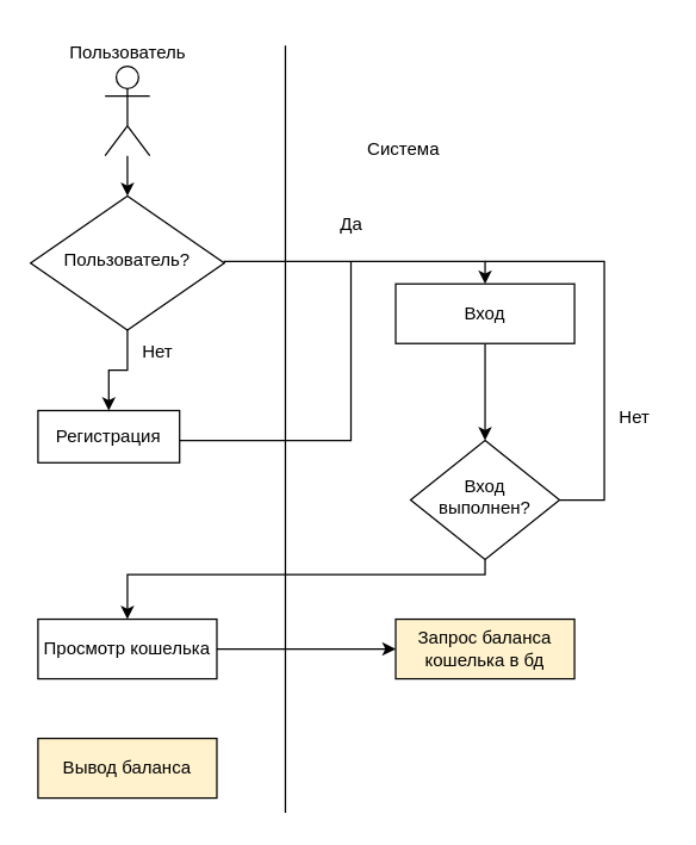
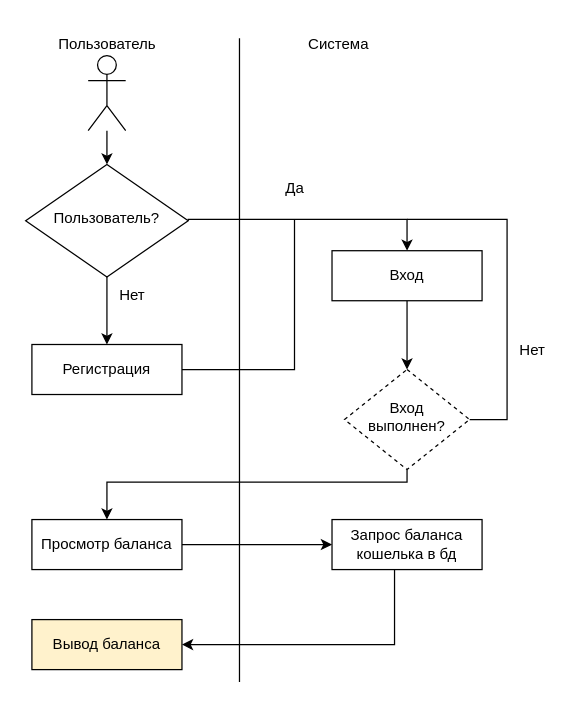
  <mxCell id="0" />
  <mxCell id="1" parent="0" />
  <mxCell id="2" style="edgeStyle=orthogonalEdgeStyle;rounded=0;orthogonalLoop=1;jettySize=auto;html=1;entryX=0.5;entryY=0;entryDx=0;entryDy=0;exitX=1;exitY=0.5;exitDx=0;exitDy=0;" parent="1" source="4" target="6" edge="1"><mxGeometry relative="1" as="geometry"><Array as="points"><mxPoint x="150" y="175" /><mxPoint x="325" y="175" /></Array></mxGeometry></mxCell>
  <mxCell id="3" style="edgeStyle=orthogonalEdgeStyle;rounded=0;orthogonalLoop=1;jettySize=auto;html=1;entryX=0.5;entryY=0;entryDx=0;entryDy=0;" parent="1" source="4" target="17" edge="1"><mxGeometry relative="1" as="geometry" /></mxCell>
  <mxCell id="4" value="Пользователь?" style="rhombus;whiteSpace=wrap;html=1;shadow=0;fontFamily=Helvetica;fontSize=12;align=center;strokeWidth=1;spacing=6;spacingTop=-4;" parent="1" vertex="1"><mxGeometry x="20" y="131" width="130" height="90" as="geometry" /></mxCell>
  <mxCell id="5" style="edgeStyle=orthogonalEdgeStyle;rounded=0;orthogonalLoop=1;jettySize=auto;html=1;entryX=0.5;entryY=0;entryDx=0;entryDy=0;" parent="1" source="6" target="15" edge="1"><mxGeometry relative="1" as="geometry" /></mxCell>
- <mxCell id="6" value="Вход" style="rounded=0;whiteSpace=wrap;html=1;fontSize=12;glass=0;strokeWidth=1;shadow=0;" parent="1" vertex="1"><mxGeometry x="265" y="190" width="120" height="40" as="geometry" /></mxCell>
+ <mxCell id="6" value="Вход" style="rounded=0;whiteSpace=wrap;html=1;fontSize=12;glass=0;strokeWidth=1;shadow=0;" parent="1" vertex="1"><mxGeometry x="265" y="200" width="120" height="40" as="geometry" /></mxCell>
  <mxCell id="7" value="" style="edgeStyle=orthogonalEdgeStyle;rounded=0;orthogonalLoop=1;jettySize=auto;html=1;" parent="1" source="8" target="4" edge="1"><mxGeometry relative="1" as="geometry" /></mxCell>
  <mxCell id="8" value="" style="shape=umlActor;verticalLabelPosition=bottom;verticalAlign=top;html=1;outlineConnect=0;" parent="1" vertex="1"><mxGeometry x="70" y="44" width="30" height="60" as="geometry" /></mxCell>
  <mxCell id="9" value="Пользователь" style="text;html=1;align=center;verticalAlign=middle;resizable=0;points=[];autosize=1;strokeColor=none;fillColor=none;" parent="1" vertex="1"><mxGeometry x="30" y="20" width="110" height="30" as="geometry" /></mxCell>
- <mxCell id="10" value="&lt;div&gt;Система&lt;/div&gt;" style="text;html=1;align=center;verticalAlign=middle;resizable=0;points=[];autosize=1;strokeColor=none;fillColor=none;" parent="1" vertex="1"><mxGeometry x="235" y="85" width="70" height="30" as="geometry" /></mxCell>
+ <mxCell id="10" value="&lt;div&gt;Система&lt;/div&gt;" style="text;html=1;align=center;verticalAlign=middle;resizable=0;points=[];autosize=1;strokeColor=none;fillColor=none;" parent="1" vertex="1"><mxGeometry x="235" y="20" width="70" height="30" as="geometry" /></mxCell>
  <mxCell id="11" value="" style="endArrow=none;html=1;rounded=0;" parent="1" edge="1"><mxGeometry width="50" height="50" relative="1" as="geometry"><mxPoint x="191" y="545" as="sourcePoint" /><mxPoint x="191" y="30" as="targetPoint" /></mxGeometry></mxCell>
  <mxCell id="12" value="Да " style="text;html=1;align=center;verticalAlign=middle;resizable=0;points=[];autosize=1;strokeColor=none;fillColor=none;" parent="1" vertex="1"><mxGeometry x="215" y="135" width="40" height="30" as="geometry" /></mxCell>
  <mxCell id="13" style="edgeStyle=orthogonalEdgeStyle;rounded=0;orthogonalLoop=1;jettySize=auto;html=1;endArrow=none;endFill=0;" parent="1" source="15" edge="1"><mxGeometry relative="1" as="geometry"><Array as="points"><mxPoint x="405" y="335" /><mxPoint x="405" y="175" /></Array><mxPoint x="325" y="175" as="targetPoint" /></mxGeometry></mxCell>
  <mxCell id="14" style="edgeStyle=orthogonalEdgeStyle;rounded=0;orthogonalLoop=1;jettySize=auto;html=1;exitX=0.5;exitY=1;exitDx=0;exitDy=0;" parent="1" source="15" target="21" edge="1"><mxGeometry relative="1" as="geometry"><Array as="points"><mxPoint x="325" y="385" /><mxPoint x="85" y="385" /></Array></mxGeometry></mxCell>
- <mxCell id="15" value="Вход выполнен?" style="rhombus;whiteSpace=wrap;html=1;shadow=0;fontFamily=Helvetica;fontSize=12;align=center;strokeWidth=1;spacing=6;spacingTop=-4;" parent="1" vertex="1"><mxGeometry x="275" y="295" width="100" height="80" as="geometry" /></mxCell>
+ <mxCell id="15" value="Вход выполнен?" style="rhombus;whiteSpace=wrap;html=1;shadow=0;fontFamily=Helvetica;fontSize=12;align=center;strokeWidth=1;spacing=6;spacingTop=-4;dashed=1;" parent="1" vertex="1"><mxGeometry x="275" y="295" width="100" height="80" as="geometry" /></mxCell>
  <mxCell id="16" style="edgeStyle=orthogonalEdgeStyle;rounded=0;orthogonalLoop=1;jettySize=auto;html=1;endArrow=none;endFill=0;" parent="1" source="17" edge="1"><mxGeometry relative="1" as="geometry"><Array as="points"><mxPoint x="235" y="295" /><mxPoint x="235" y="175" /></Array><mxPoint x="235" y="175" as="targetPoint" /></mxGeometry></mxCell>
- <mxCell id="17" value="Регистрация" style="rounded=0;whiteSpace=wrap;html=1;fontSize=12;glass=0;strokeWidth=1;shadow=0;" parent="1" vertex="1"><mxGeometry x="25" y="275" width="95" height="35" as="geometry" /></mxCell>
+ <mxCell id="17" value="Регистрация" style="rounded=0;whiteSpace=wrap;html=1;fontSize=12;glass=0;strokeWidth=1;shadow=0;" parent="1" vertex="1"><mxGeometry x="25" y="275" width="120" height="40" as="geometry" /></mxCell>
  <mxCell id="18" value="Нет" style="text;html=1;align=center;verticalAlign=middle;resizable=0;points=[];autosize=1;strokeColor=none;fillColor=none;" parent="1" vertex="1"><mxGeometry x="85" y="221" width="40" height="30" as="geometry" /></mxCell>
  <mxCell id="19" value="Нет" style="text;html=1;align=center;verticalAlign=middle;resizable=0;points=[];autosize=1;strokeColor=none;fillColor=none;" parent="1" vertex="1"><mxGeometry x="405" y="265" width="40" height="30" as="geometry" /></mxCell>
  <mxCell id="20" style="edgeStyle=orthogonalEdgeStyle;rounded=0;orthogonalLoop=1;jettySize=auto;html=1;entryX=0;entryY=0.5;entryDx=0;entryDy=0;" parent="1" source="21" target="23" edge="1"><mxGeometry relative="1" as="geometry" /></mxCell>
- <mxCell id="21" value="Просмотр кошелька" style="rounded=0;whiteSpace=wrap;html=1;" parent="1" vertex="1"><mxGeometry x="25" y="415" width="120" height="40" as="geometry" /></mxCell>
- <mxCell id="23" value="Запрос баланса кошелька в бд" style="rounded=0;whiteSpace=wrap;html=1;fillColor=#fff2cc;" parent="1" vertex="1"><mxGeometry x="265" y="415" width="120" height="40" as="geometry" /></mxCell>
+ <mxCell id="21" value="Просмотр баланса" style="rounded=0;whiteSpace=wrap;html=1;" parent="1" vertex="1"><mxGeometry x="25" y="415" width="120" height="40" as="geometry" /></mxCell>
+ <mxCell id="22" style="edgeStyle=orthogonalEdgeStyle;rounded=0;orthogonalLoop=1;jettySize=auto;html=1;entryX=1;entryY=0.5;entryDx=0;entryDy=0;" parent="1" source="23" target="24" edge="1"><mxGeometry relative="1" as="geometry"><Array as="points"><mxPoint x="315" y="515" /></Array></mxGeometry></mxCell>
+ <mxCell id="23" value="Запрос баланса кошелька в бд" style="rounded=0;whiteSpace=wrap;html=1;" parent="1" vertex="1"><mxGeometry x="265" y="415" width="120" height="40" as="geometry" /></mxCell>
  <mxCell id="24" value="Вывод баланса" style="rounded=0;whiteSpace=wrap;html=1;fillColor=#fff2cc;" parent="1" vertex="1"><mxGeometry x="25" y="495" width="120" height="40" as="geometry" /></mxCell>
